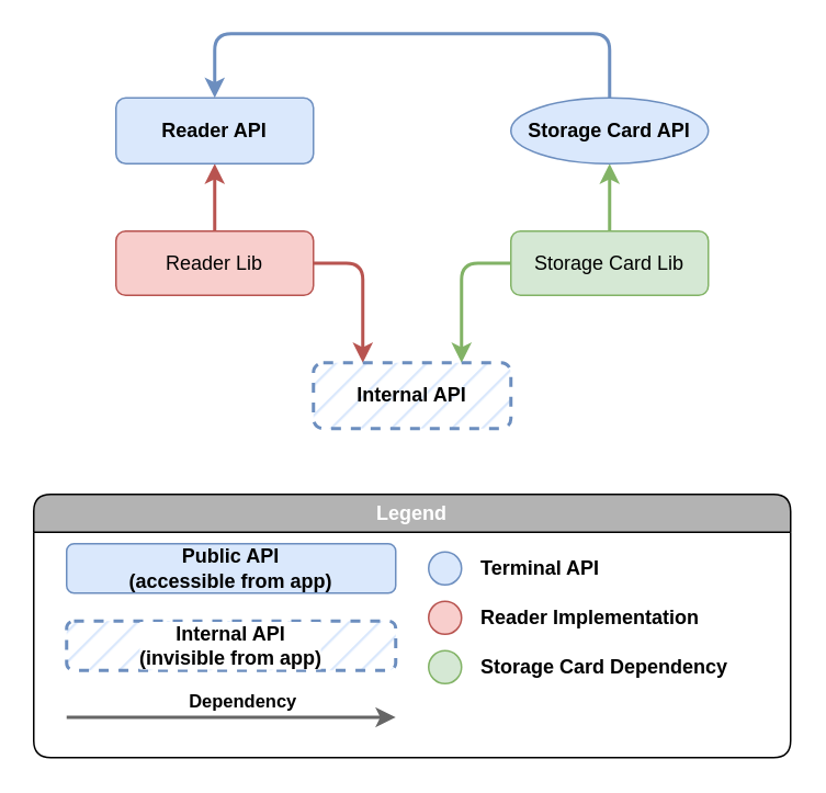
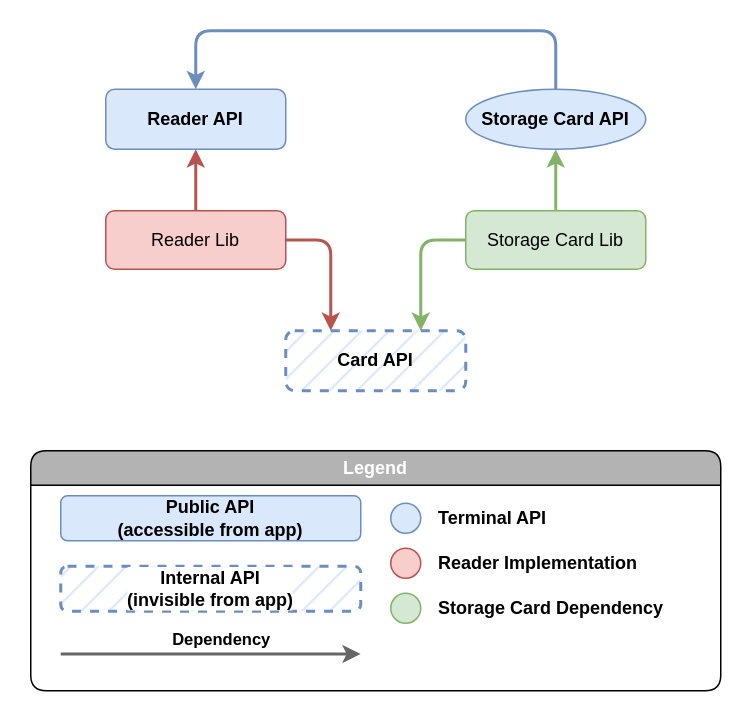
  <mxCell id="0" />
  <mxCell id="1" parent="0" />
  <mxCell id="2" style="edgeStyle=orthogonalEdgeStyle;orthogonalLoop=1;jettySize=auto;html=1;entryX=0.25;entryY=0;entryDx=0;entryDy=0;fillColor=#f8cecc;strokeColor=#b85450;strokeWidth=2;exitX=1;exitY=0.5;exitDx=0;exitDy=0;" parent="1" source="8" target="10" edge="1"><mxGeometry relative="1" as="geometry" /></mxCell>
  <mxCell id="3" style="edgeStyle=orthogonalEdgeStyle;orthogonalLoop=1;jettySize=auto;html=1;entryX=0.75;entryY=0;entryDx=0;entryDy=0;exitX=0;exitY=0.5;exitDx=0;exitDy=0;fillColor=#d5e8d4;strokeColor=#82b366;strokeWidth=2;" parent="1" source="9" target="10" edge="1"><mxGeometry relative="1" as="geometry" /></mxCell>
  <mxCell id="4" style="edgeStyle=orthogonalEdgeStyle;rounded=0;orthogonalLoop=1;jettySize=auto;html=1;entryX=0.5;entryY=1;entryDx=0;entryDy=0;exitX=0.5;exitY=0;exitDx=0;exitDy=0;fillColor=#f8cecc;strokeColor=#b85450;strokeWidth=2;" parent="1" source="8" target="6" edge="1"><mxGeometry relative="1" as="geometry" /></mxCell>
  <mxCell id="5" style="edgeStyle=orthogonalEdgeStyle;rounded=1;orthogonalLoop=1;jettySize=auto;html=1;entryX=0.5;entryY=1;entryDx=0;entryDy=0;fillColor=#d5e8d4;strokeColor=#82b366;strokeWidth=2;" parent="1" source="9" target="7" edge="1"><mxGeometry relative="1" as="geometry" /></mxCell>
  <mxCell id="6" value="Reader API" style="rounded=1;whiteSpace=wrap;html=1;fillColor=#dae8fc;strokeColor=#6c8ebf;fontStyle=1" parent="1" vertex="1"><mxGeometry y="59" width="120" height="40" as="geometry" x="70" /></mxCell>
  <mxCell id="7" value="Storage Card API" style="ellipse;whiteSpace=wrap;html=1;fillColor=#dae8fc;strokeColor=#6c8ebf;fontStyle=1;" parent="1" vertex="1"><mxGeometry x="310" y="59" width="120" height="40" as="geometry" /></mxCell>
  <mxCell id="8" value="Reader Lib" style="rounded=1;whiteSpace=wrap;html=1;fillColor=#f8cecc;strokeColor=#b85450;" parent="1" vertex="1"><mxGeometry y="140" width="120" height="39" as="geometry" x="70" /></mxCell>
  <mxCell id="9" value="Storage Card Lib" style="rounded=1;whiteSpace=wrap;html=1;fillColor=#d5e8d4;strokeColor=#82b366;" parent="1" vertex="1"><mxGeometry x="310" y="140" width="120" height="39" as="geometry" /></mxCell>
- <mxCell id="10" value="Internal API" style="rounded=1;whiteSpace=wrap;html=1;fillColor=#dae8fc;strokeColor=#6c8ebf;fontStyle=1;dashed=1;strokeWidth=2;fillStyle=hatch;" parent="1" vertex="1"><mxGeometry x="190" y="220" width="120" height="40" as="geometry" /></mxCell>
+ <mxCell id="10" value="Card API" style="rounded=1;whiteSpace=wrap;html=1;fillColor=#dae8fc;strokeColor=#6c8ebf;fontStyle=1;dashed=1;strokeWidth=2;fillStyle=hatch;" parent="1" vertex="1"><mxGeometry x="190" y="220" width="120" height="40" as="geometry" /></mxCell>
  <mxCell id="11" style="edgeStyle=orthogonalEdgeStyle;orthogonalLoop=1;jettySize=auto;html=1;entryX=0.5;entryY=0;entryDx=0;entryDy=0;fillColor=#dae8fc;strokeColor=#6c8ebf;strokeWidth=2;exitX=0.5;exitY=0;exitDx=0;exitDy=0;" parent="1" source="7" target="6" edge="1"><mxGeometry relative="1" as="geometry"><Array as="points"><mxPoint x="370" y="20" /><mxPoint x="130" y="20" /></Array></mxGeometry></mxCell>
  <mxCell id="12" value="Legend" style="swimlane;whiteSpace=wrap;html=1;shadow=0;glass=0;labelBackgroundColor=#B3B3B3;fillStyle=auto;strokeWidth=1;fillColor=#B3B3B3;gradientColor=none;rounded=1;swimlaneFillColor=none;swimlaneLine=1;fontColor=#FFFFFF;" parent="1" vertex="1"><mxGeometry x="20" y="300" width="460" height="160" as="geometry"><mxRectangle x="40" y="680" width="80" height="30" as="alternateBounds" /></mxGeometry></mxCell>
  <mxCell id="13" value="" style="endArrow=classic;html=1;strokeWidth=2;curved=1;strokeColor=#666666;" parent="12" edge="1"><mxGeometry width="50" height="50" relative="1" as="geometry"><mxPoint x="20" y="135.5" as="sourcePoint" /><mxPoint x="220" y="135.5" as="targetPoint" /></mxGeometry></mxCell>
  <mxCell id="14" value="&amp;nbsp;Dependency&amp;nbsp;" style="edgeLabel;html=1;align=center;verticalAlign=middle;resizable=0;points=[];fontStyle=1" parent="13" vertex="1" connectable="0"><mxGeometry x="-0.095" y="1" relative="1" as="geometry"><mxPoint x="15" y="-9" as="offset" /></mxGeometry></mxCell>
  <mxCell id="15" value="Public API&lt;br&gt;(accessible from app)" style="rounded=1;whiteSpace=wrap;html=1;fillColor=#dae8fc;strokeColor=#6c8ebf;fontStyle=1;strokeWidth=1;fillStyle=auto;labelBackgroundColor=none;" parent="12" vertex="1"><mxGeometry x="20" y="30" width="200" height="30" as="geometry" /></mxCell>
  <mxCell id="16" value="Internal API&lt;br&gt;(invisible from app)" style="rounded=1;whiteSpace=wrap;html=1;fillColor=#dae8fc;strokeColor=#6c8ebf;fontStyle=1;strokeWidth=2;fillStyle=hatch;dashed=1;labelBackgroundColor=default;" parent="12" vertex="1"><mxGeometry x="20" y="77" width="200" height="30" as="geometry" /></mxCell>
  <mxCell id="17" value="" style="ellipse;whiteSpace=wrap;html=1;aspect=fixed;fillColor=#dae8fc;strokeColor=#6c8ebf;strokeWidth=1;" parent="12" vertex="1"><mxGeometry x="240" y="35" width="20" height="20" as="geometry" /></mxCell>
  <mxCell id="18" value="Terminal API" style="text;html=1;strokeColor=none;fillColor=none;align=left;verticalAlign=middle;whiteSpace=wrap;rounded=0;strokeWidth=1;fontStyle=1" parent="12" vertex="1"><mxGeometry x="270" y="30" width="180" height="30" as="geometry" /></mxCell>
  <mxCell id="19" value="" style="ellipse;whiteSpace=wrap;html=1;aspect=fixed;fillColor=#f8cecc;strokeColor=#b85450;strokeWidth=1;" parent="12" vertex="1"><mxGeometry x="240" y="65" width="20" height="20" as="geometry" /></mxCell>
  <mxCell id="20" value="Reader Implementation" style="text;html=1;strokeColor=none;fillColor=none;align=left;verticalAlign=middle;whiteSpace=wrap;rounded=0;strokeWidth=1;fontStyle=1" parent="12" vertex="1"><mxGeometry x="270" y="60" width="180" height="30" as="geometry" /></mxCell>
  <mxCell id="21" value="" style="ellipse;whiteSpace=wrap;html=1;aspect=fixed;fillColor=#d5e8d4;strokeColor=#82b366;strokeWidth=1;" parent="12" vertex="1"><mxGeometry x="240" y="95" width="20" height="20" as="geometry" /></mxCell>
  <mxCell id="22" value="Storage Card Dependency" style="text;html=1;strokeColor=none;fillColor=none;align=left;verticalAlign=middle;whiteSpace=wrap;rounded=0;strokeWidth=1;fontStyle=1" parent="12" vertex="1"><mxGeometry x="270" y="90" width="180" height="30" as="geometry" /></mxCell>
